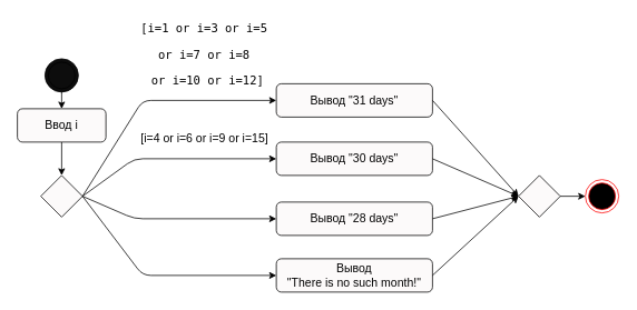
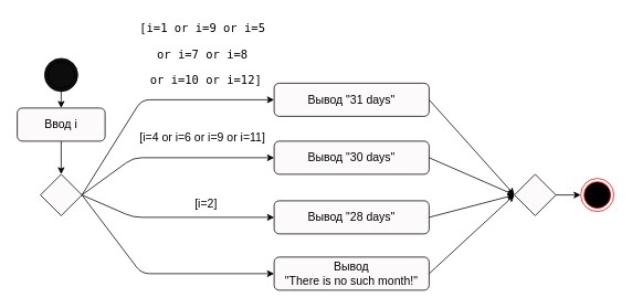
  <mxCell id="0" />
  <mxCell id="1" parent="0" />
  <mxCell id="2" style="edgeStyle=orthogonalEdgeStyle;rounded=0;orthogonalLoop=1;jettySize=auto;html=1;exitX=0.5;exitY=1;exitDx=0;exitDy=0;entryX=0.5;entryY=0;entryDx=0;entryDy=0;fontSize=14;" edge="1" parent="1" source="3" target="5"><mxGeometry relative="1" as="geometry" /></mxCell>
  <mxCell id="3" value="" style="ellipse;shape=doubleEllipse;html=1;dashed=0;whitespace=wrap;aspect=fixed;fillColor=#0D0D0D;" vertex="1" parent="1"><mxGeometry x="53" y="70" width="40" height="40" as="geometry" /></mxCell>
  <mxCell id="4" style="edgeStyle=orthogonalEdgeStyle;rounded=0;orthogonalLoop=1;jettySize=auto;html=1;exitX=0.5;exitY=1;exitDx=0;exitDy=0;entryX=0.5;entryY=0;entryDx=0;entryDy=0;fontSize=14;" edge="1" parent="1" source="5" target="7"><mxGeometry relative="1" as="geometry" /></mxCell>
  <mxCell id="5" value="Ввод i" style="rounded=1;whiteSpace=wrap;html=1;fillColor=#FCFAFA;fontSize=14;" vertex="1" parent="1"><mxGeometry x="20" y="130" width="106" height="40" as="geometry" /></mxCell>
  <mxCell id="6" value="" style="ellipse;html=1;shape=endState;fillColor=#000000;strokeColor=#ff0000;" vertex="1" parent="1"><mxGeometry x="700" y="215" width="40" height="40" as="geometry" /></mxCell>
  <mxCell id="7" value="" style="rhombus;whiteSpace=wrap;html=1;fillColor=#FCFAFA;" vertex="1" parent="1"><mxGeometry x="48" y="210" width="50" height="50" as="geometry" /></mxCell>
  <mxCell id="8" style="edgeStyle=orthogonalEdgeStyle;rounded=0;orthogonalLoop=1;jettySize=auto;html=1;exitX=1;exitY=0.5;exitDx=0;exitDy=0;entryX=0;entryY=0.5;entryDx=0;entryDy=0;fontSize=14;" edge="1" parent="1" source="9" target="6"><mxGeometry relative="1" as="geometry" /></mxCell>
  <mxCell id="9" value="" style="rhombus;whiteSpace=wrap;html=1;fillColor=#FCFAFA;" vertex="1" parent="1"><mxGeometry x="620" y="210" width="50" height="50" as="geometry" /></mxCell>
  <mxCell id="10" value="Вывод &quot;31 days&quot;" style="rounded=1;whiteSpace=wrap;html=1;fillColor=#FCFAFA;fontSize=14;" vertex="1" parent="1"><mxGeometry x="330" y="100" width="187" height="40" as="geometry" /></mxCell>
  <mxCell id="11" value="Вывод &quot;30 days&quot;" style="rounded=1;whiteSpace=wrap;html=1;fillColor=#FCFAFA;fontSize=14;" vertex="1" parent="1"><mxGeometry x="330" y="170" width="187" height="40" as="geometry" /></mxCell>
  <mxCell id="12" value="Вывод &quot;28 days&quot;" style="rounded=1;whiteSpace=wrap;html=1;fillColor=#FCFAFA;fontSize=14;" vertex="1" parent="1"><mxGeometry x="330" y="242" width="187" height="40" as="geometry" /></mxCell>
  <mxCell id="13" value="Вывод &lt;br&gt;&quot;There is no such month!&quot;" style="rounded=1;whiteSpace=wrap;html=1;fillColor=#FCFAFA;fontSize=14;" vertex="1" parent="1"><mxGeometry x="330" y="310" width="187" height="40" as="geometry" /></mxCell>
  <mxCell id="14" value="" style="endArrow=classic;html=1;fontSize=14;exitX=1;exitY=0.5;exitDx=0;exitDy=0;entryX=0;entryY=0.5;entryDx=0;entryDy=0;" edge="1" parent="1" source="7" target="10"><mxGeometry width="50" height="50" relative="1" as="geometry"><mxPoint x="360" y="190" as="sourcePoint" /><mxPoint x="410" y="140" as="targetPoint" /><Array as="points"><mxPoint x="170" y="120" /></Array></mxGeometry></mxCell>
  <mxCell id="15" value="" style="endArrow=classic;html=1;fontSize=14;entryX=0;entryY=0.5;entryDx=0;entryDy=0;exitX=1;exitY=0.5;exitDx=0;exitDy=0;" edge="1" parent="1" source="10" target="9"><mxGeometry width="50" height="50" relative="1" as="geometry"><mxPoint x="360" y="190" as="sourcePoint" /><mxPoint x="410" y="140" as="targetPoint" /></mxGeometry></mxCell>
  <mxCell id="16" value="" style="endArrow=classic;html=1;fontSize=14;exitX=1;exitY=0.5;exitDx=0;exitDy=0;entryX=0;entryY=0.5;entryDx=0;entryDy=0;" edge="1" parent="1" source="11" target="9"><mxGeometry width="50" height="50" relative="1" as="geometry"><mxPoint x="360" y="290" as="sourcePoint" /><mxPoint x="410" y="240" as="targetPoint" /></mxGeometry></mxCell>
  <mxCell id="17" value="" style="endArrow=classic;html=1;fontSize=14;entryX=0;entryY=0.5;entryDx=0;entryDy=0;exitX=1;exitY=0.5;exitDx=0;exitDy=0;" edge="1" parent="1" source="12" target="9"><mxGeometry width="50" height="50" relative="1" as="geometry"><mxPoint x="550" y="220" as="sourcePoint" /><mxPoint x="410" y="240" as="targetPoint" /></mxGeometry></mxCell>
  <mxCell id="18" value="" style="endArrow=classic;html=1;fontSize=14;entryX=0;entryY=0.5;entryDx=0;entryDy=0;exitX=1;exitY=0.5;exitDx=0;exitDy=0;" edge="1" parent="1" source="13" target="9"><mxGeometry width="50" height="50" relative="1" as="geometry"><mxPoint x="360" y="290" as="sourcePoint" /><mxPoint x="410" y="240" as="targetPoint" /></mxGeometry></mxCell>
  <mxCell id="19" value="" style="endArrow=classic;html=1;fontSize=14;exitX=1;exitY=0.5;exitDx=0;exitDy=0;entryX=0;entryY=0.5;entryDx=0;entryDy=0;" edge="1" parent="1" source="7" target="11"><mxGeometry width="50" height="50" relative="1" as="geometry"><mxPoint x="360" y="290" as="sourcePoint" /><mxPoint x="410" y="240" as="targetPoint" /><Array as="points"><mxPoint x="160" y="190" /></Array></mxGeometry></mxCell>
  <mxCell id="20" value="" style="endArrow=classic;html=1;fontSize=14;exitX=1;exitY=0.5;exitDx=0;exitDy=0;entryX=0;entryY=0.5;entryDx=0;entryDy=0;" edge="1" parent="1" source="7" target="12"><mxGeometry width="50" height="50" relative="1" as="geometry"><mxPoint x="60" y="325" as="sourcePoint" /><mxPoint x="292" y="280" as="targetPoint" /><Array as="points"><mxPoint x="160" y="262" /></Array></mxGeometry></mxCell>
  <mxCell id="21" value="" style="endArrow=classic;html=1;fontSize=14;exitX=1;exitY=0.5;exitDx=0;exitDy=0;entryX=0;entryY=0.5;entryDx=0;entryDy=0;" edge="1" parent="1" source="7" target="13"><mxGeometry width="50" height="50" relative="1" as="geometry"><mxPoint x="108" y="270" as="sourcePoint" /><mxPoint x="340" y="295" as="targetPoint" /><Array as="points"><mxPoint x="170" y="330" /></Array></mxGeometry></mxCell>
- <mxCell id="22" value="&lt;pre&gt;&lt;font face=&quot;jetbrains mono, monospace&quot;&gt;[i=1 or i=3 or i=5 &lt;/font&gt;&lt;/pre&gt;&lt;pre&gt;&lt;font face=&quot;jetbrains mono, monospace&quot;&gt;or i=7 or i=8 &lt;/font&gt;&lt;/pre&gt;&lt;pre&gt;&lt;font face=&quot;jetbrains mono, monospace&quot;&gt;or i=10 or i=12]&lt;/font&gt;&lt;br&gt;&lt;/pre&gt;" style="text;html=1;strokeColor=none;fillColor=none;align=center;verticalAlign=middle;whiteSpace=wrap;rounded=0;fontSize=14;labelBackgroundColor=none;" vertex="1" parent="1"><mxGeometry x="166" y="20" width="164" height="90" as="geometry" /></mxCell>
+ <mxCell id="22" value="&lt;pre&gt;&lt;font face=&quot;jetbrains mono, monospace&quot;&gt;[i=1 or i=9 or i=5 &lt;/font&gt;&lt;/pre&gt;&lt;pre&gt;&lt;font face=&quot;jetbrains mono, monospace&quot;&gt;or i=7 or i=8 &lt;/font&gt;&lt;/pre&gt;&lt;pre&gt;&lt;font face=&quot;jetbrains mono, monospace&quot;&gt;or i=10 or i=12]&lt;/font&gt;&lt;br&gt;&lt;/pre&gt;" style="text;html=1;strokeColor=none;fillColor=none;align=center;verticalAlign=middle;whiteSpace=wrap;rounded=0;fontSize=14;labelBackgroundColor=none;" vertex="1" parent="1"><mxGeometry x="166" y="20" width="164" height="90" as="geometry" /></mxCell>
  <mxCell id="23" value="&lt;pre style=&quot;background-color: rgb(43 , 43 , 43) ; font-family: &amp;#34;jetbrains mono&amp;#34; , monospace&quot;&gt;&lt;br&gt;&lt;/pre&gt;" style="text;whiteSpace=wrap;html=1;fontSize=14;" vertex="1" parent="1"><mxGeometry x="179" y="140" width="410" height="30" as="geometry" /></mxCell>
- <mxCell id="24" value="[i=4 or i=6 or i=9 or i=15]" style="text;whiteSpace=wrap;html=1;fontSize=14;fontColor=#000000;" vertex="1" parent="1"><mxGeometry x="166" y="150" width="160" height="30" as="geometry" /></mxCell>
+ <mxCell id="24" value="[i=4 or i=6 or i=9 or i=11]" style="text;whiteSpace=wrap;html=1;fontSize=14;fontColor=#000000;" vertex="1" parent="1"><mxGeometry x="166" y="150" width="160" height="30" as="geometry" /></mxCell>
+ <mxCell id="25" value="[i=2]" style="text;whiteSpace=wrap;html=1;fontSize=14;fontColor=#000000;align=center;" vertex="1" parent="1"><mxGeometry x="168" y="230" width="160" height="30" as="geometry" /></mxCell>
